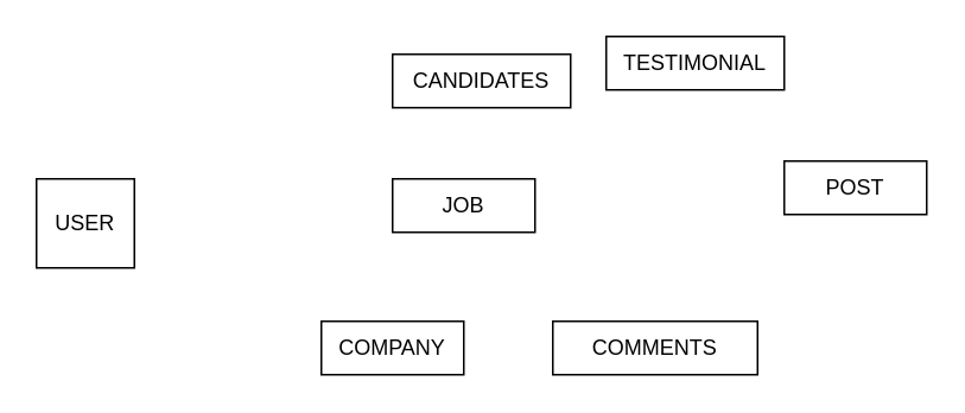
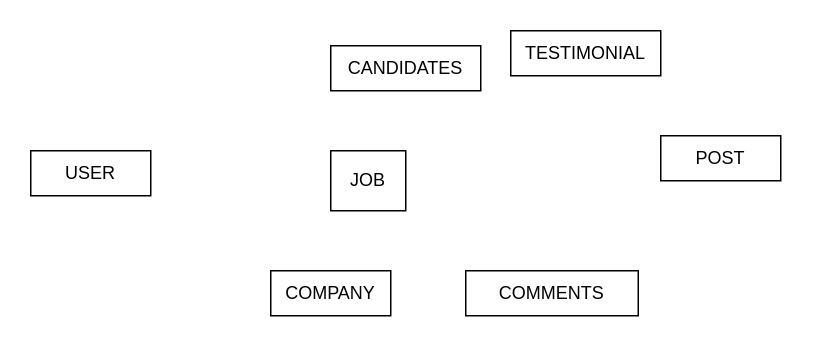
  <mxCell id="0" />
  <mxCell id="1" parent="0" />
- <mxCell id="2" value="USER" style="rounded=0;whiteSpace=wrap;html=1;" vertex="1" parent="1"><mxGeometry x="20" y="100" width="55" height="50" as="geometry" /></mxCell>
- <mxCell id="3" value="JOB" style="rounded=0;whiteSpace=wrap;html=1;" vertex="1" parent="1"><mxGeometry x="220" y="100" width="80" height="30" as="geometry" /></mxCell>
+ <mxCell id="2" value="USER" style="rounded=0;whiteSpace=wrap;html=1;" vertex="1" parent="1"><mxGeometry x="20" y="100" width="80" height="30" as="geometry" /></mxCell>
+ <mxCell id="3" value="JOB" style="rounded=0;whiteSpace=wrap;html=1;" vertex="1" parent="1"><mxGeometry x="220" y="100" width="50" height="40" as="geometry" /></mxCell>
  <mxCell id="4" value="POST" style="rounded=0;whiteSpace=wrap;html=1;" vertex="1" parent="1"><mxGeometry x="440" y="90" width="80" height="30" as="geometry" /></mxCell>
  <mxCell id="5" value="COMPANY" style="rounded=0;whiteSpace=wrap;html=1;" vertex="1" parent="1"><mxGeometry x="180" y="180" width="80" height="30" as="geometry" /></mxCell>
  <mxCell id="6" value="COMMENTS" style="rounded=0;whiteSpace=wrap;html=1;" vertex="1" parent="1"><mxGeometry x="310" y="180" width="115" height="30" as="geometry" /></mxCell>
  <mxCell id="7" value="CANDIDATES" style="rounded=0;whiteSpace=wrap;html=1;" vertex="1" parent="1"><mxGeometry x="220" y="30" width="100" height="30" as="geometry" /></mxCell>
  <mxCell id="8" value="TESTIMONIAL" style="rounded=0;whiteSpace=wrap;html=1;" vertex="1" parent="1"><mxGeometry x="340" y="20" width="100" height="30" as="geometry" /></mxCell>
